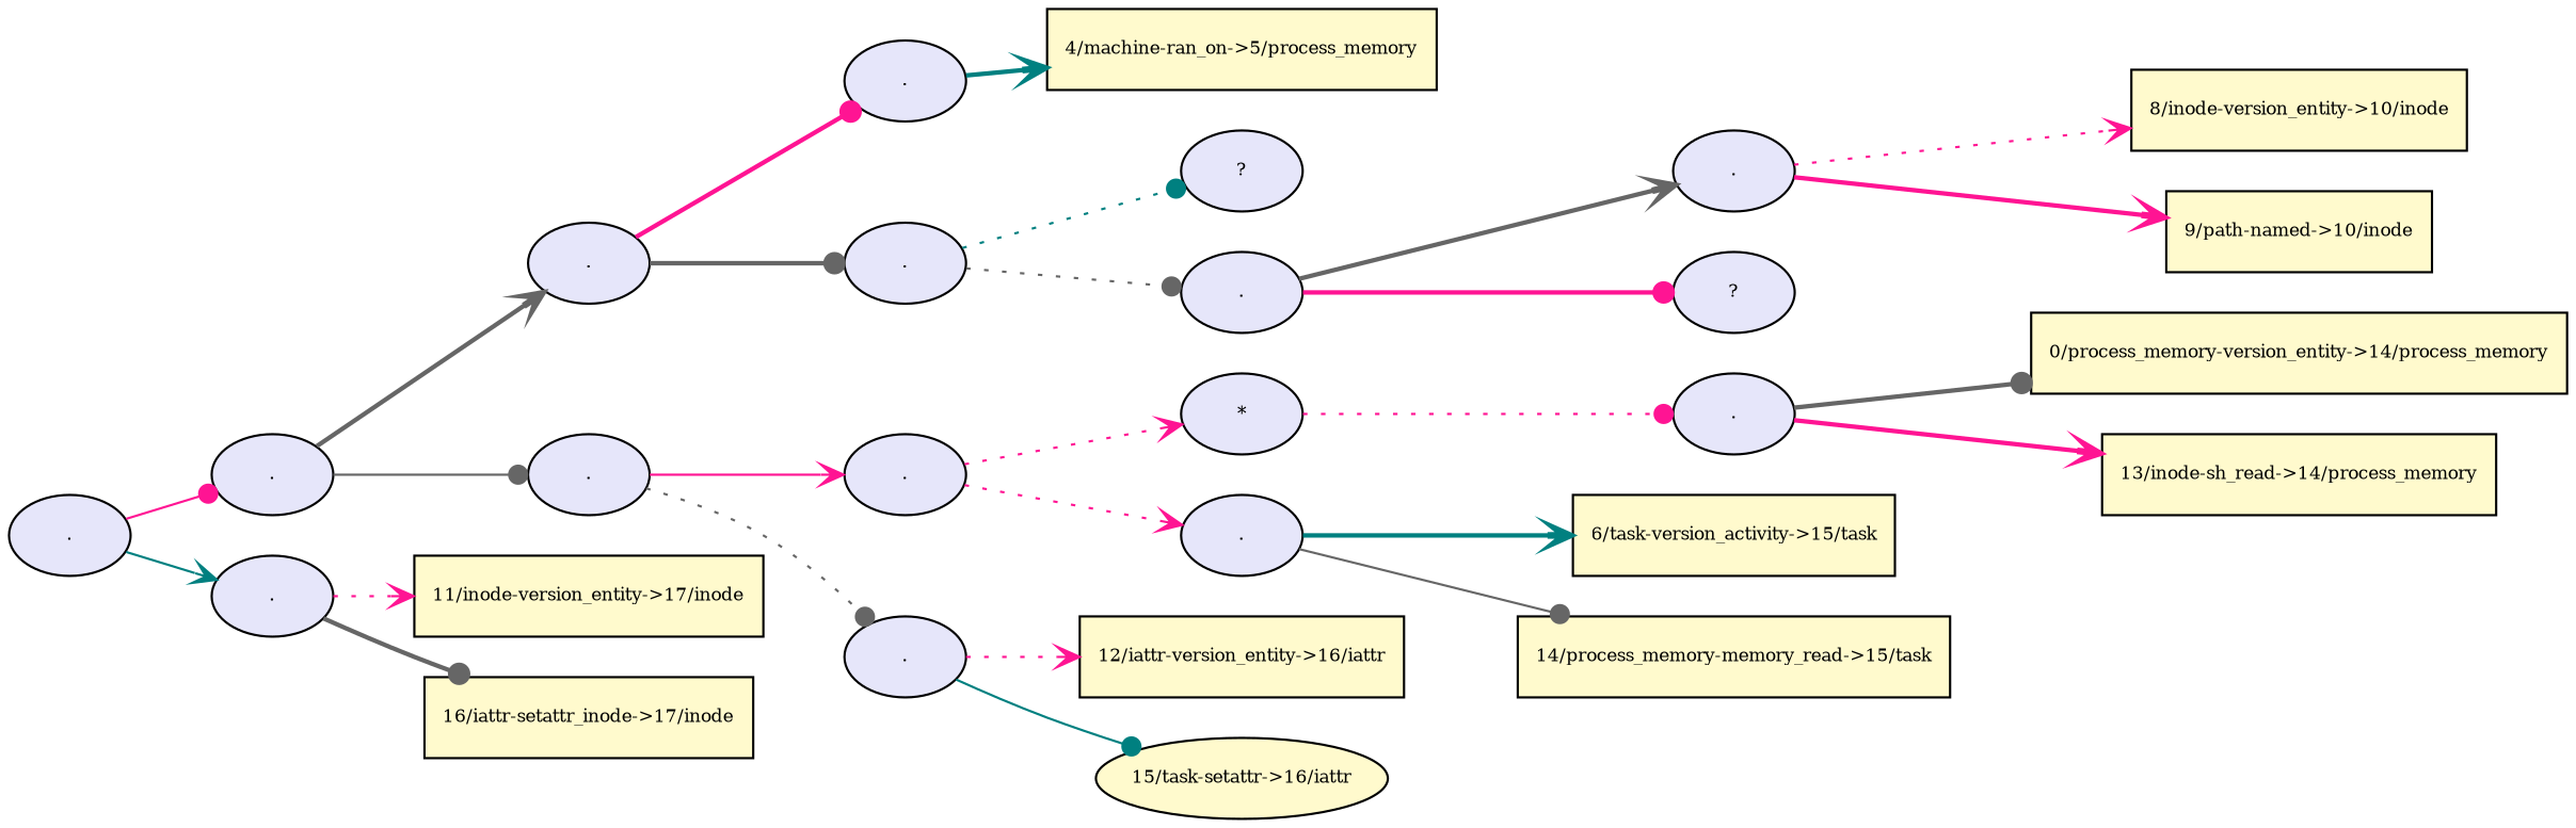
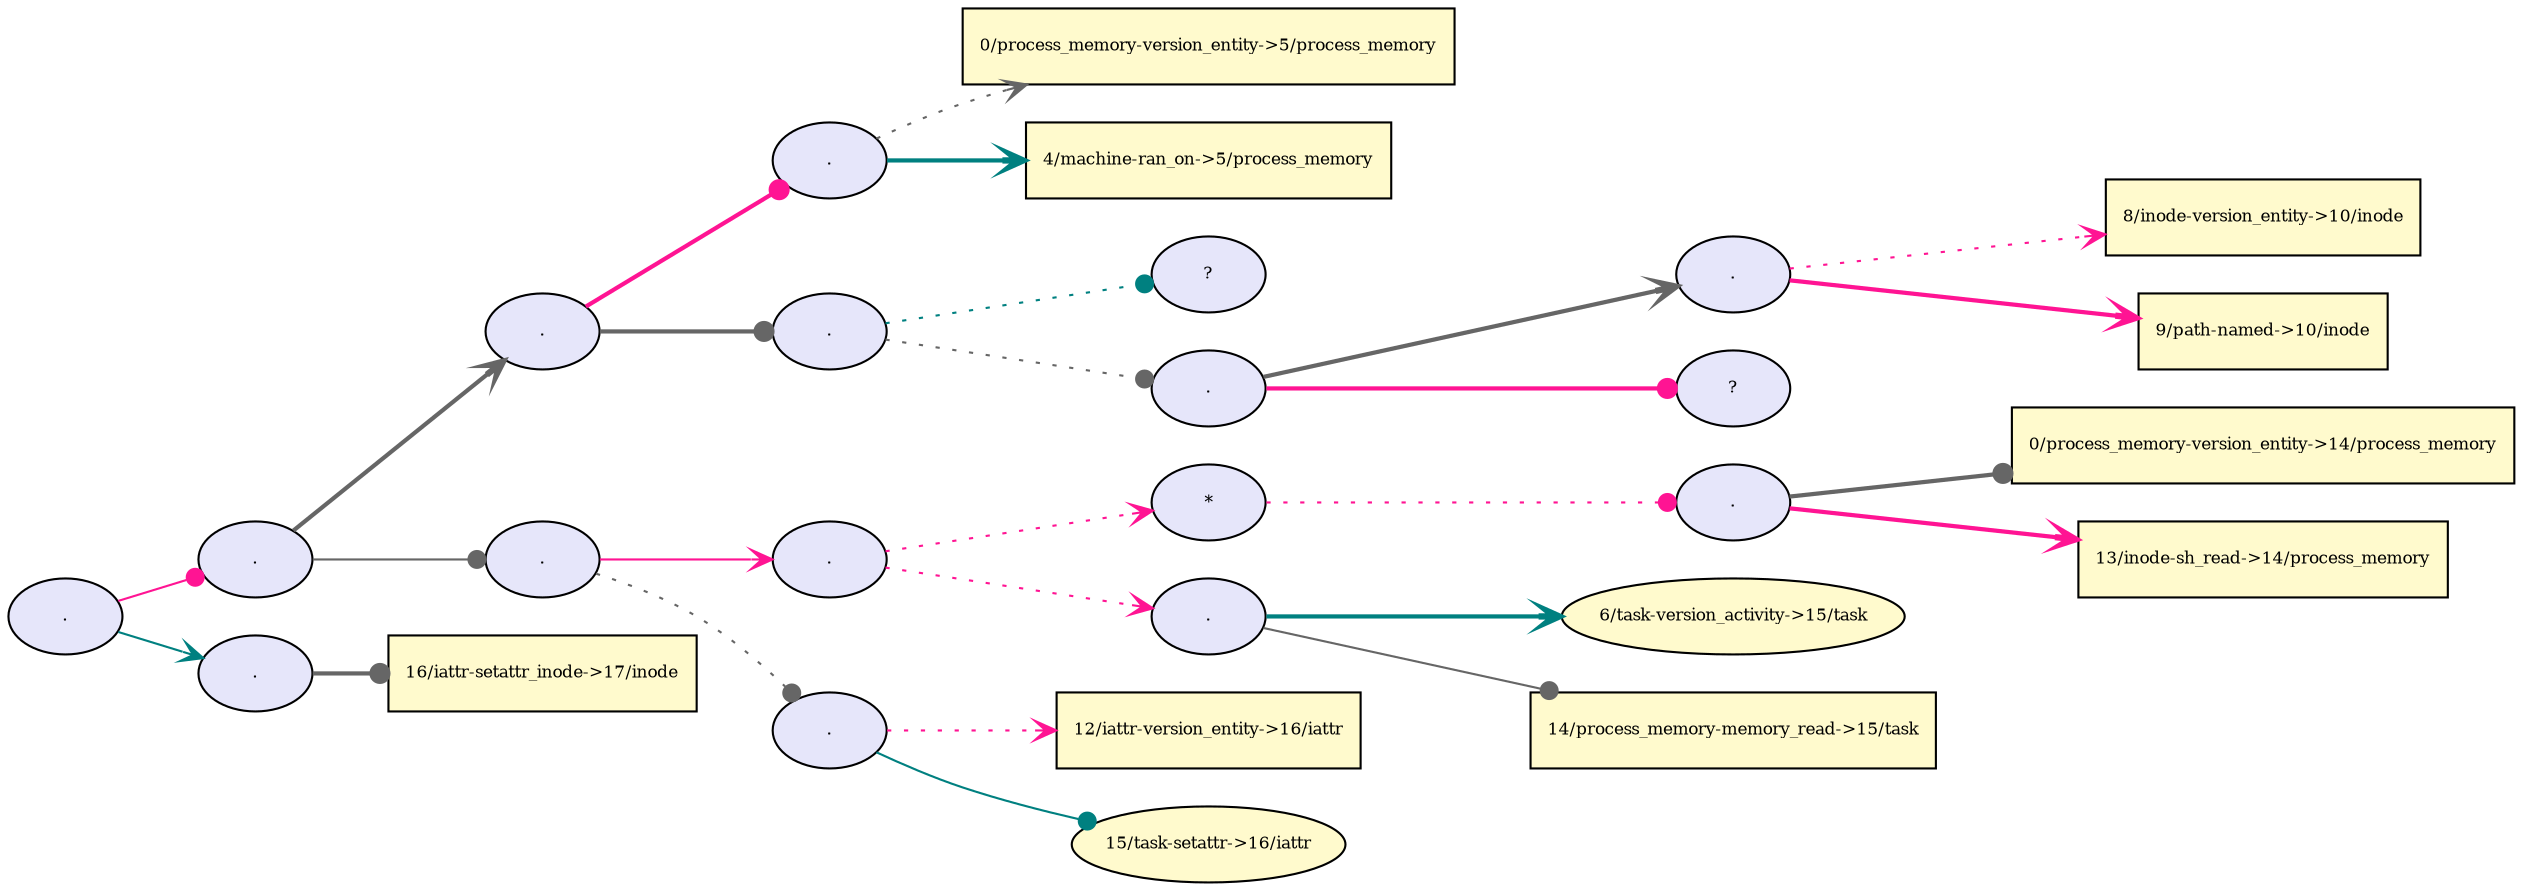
  digraph {
    rankdir=LR
    node [fillcolor="#e6e6fa" fontsize=8 shape=ellipse style=filled]
    edge [arrowhead=vee color=deeppink fontsize=8 style=bold]
    n1 [label="."]
    n2 [label="."]
    n3 [label="."]
    n4 [label="."]
    n5 [label="."]
-   n6 [fillcolor="#fffacd" label="11/inode-version_entity->17/inode" shape=rectangle]
    n7 [fillcolor="#fffacd" label="16/iattr-setattr_inode->17/inode" shape=rectangle]
    n8 [label="."]
    n9 [label="."]
    n10 [label="."]
    n11 [label="."]
+   n12 [fillcolor="#fffacd" label="0/process_memory-version_entity->5/process_memory" shape=rectangle]
    n13 [fillcolor="#fffacd" label="4/machine-ran_on->5/process_memory" shape=rectangle]
    n14 [label="?"]
    n15 [label="."]
    n16 [label="."]
    n17 [label="?"]
    n18 [fillcolor="#fffacd" label="8/inode-version_entity->10/inode" shape=rectangle]
    n19 [fillcolor="#fffacd" label="9/path-named->10/inode" shape=rectangle]
    n20 [label="*"]
    n21 [label="."]
    n22 [fillcolor="#fffacd" label="12/iattr-version_entity->16/iattr" shape=rectangle]
    n23 [fillcolor="#fffacd" label="15/task-setattr->16/iattr"]
    n24 [label="."]
-   n25 [fillcolor="#fffacd" label="6/task-version_activity->15/task" shape=rectangle]
+   n25 [fillcolor="#fffacd" label="6/task-version_activity->15/task"]
    n26 [fillcolor="#fffacd" label="14/process_memory-memory_read->15/task" shape=rectangle]
    n27 [fillcolor="#fffacd" label="0/process_memory-version_entity->14/process_memory" shape=rectangle]
    n28 [fillcolor="#fffacd" label="13/inode-sh_read->14/process_memory" shape=rectangle]
    n1 -> n2 [arrowhead=dot style=solid]
    n1 -> n3 [color=teal style=solid]
    n2 -> n4 [color=gray40]
    n2 -> n5 [arrowhead=dot color=gray40 style=solid]
-   n3 -> n6 [style=dotted]
    n3 -> n7 [arrowhead=dot color=gray40]
    n4 -> n8 [arrowhead=dot]
    n4 -> n9 [arrowhead=dot color=gray40]
    n5 -> n10 [style=solid]
    n5 -> n11 [arrowhead=dot color=gray40 style=dotted]
+   n8 -> n12 [color=gray40 style=dotted]
    n8 -> n13 [color=teal]
    n9 -> n14 [arrowhead=dot color=teal style=dotted]
    n9 -> n15 [arrowhead=dot color=gray40 style=dotted]
    n10 -> n20 [style=dotted]
    n10 -> n21 [style=dotted]
    n11 -> n22 [style=dotted]
    n11 -> n23 [arrowhead=dot color=teal style=solid]
    n15 -> n16 [color=gray40]
    n15 -> n17 [arrowhead=dot]
    n16 -> n18 [style=dotted]
    n16 -> n19
    n20 -> n24 [arrowhead=dot style=dotted]
    n21 -> n25 [color=teal]
    n21 -> n26 [arrowhead=dot color=gray40 style=solid]
    n24 -> n27 [arrowhead=dot color=gray40]
    n24 -> n28
  }
